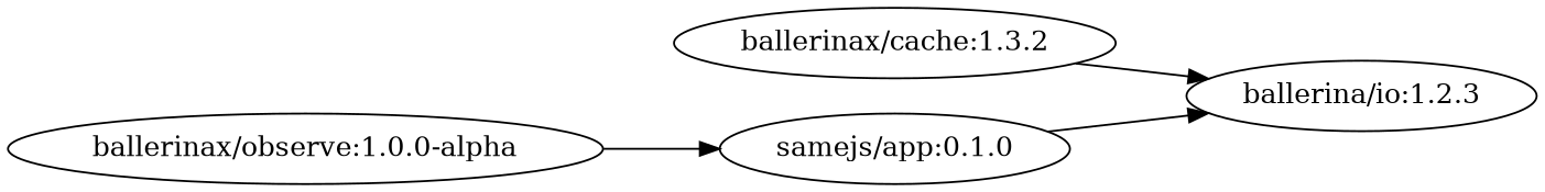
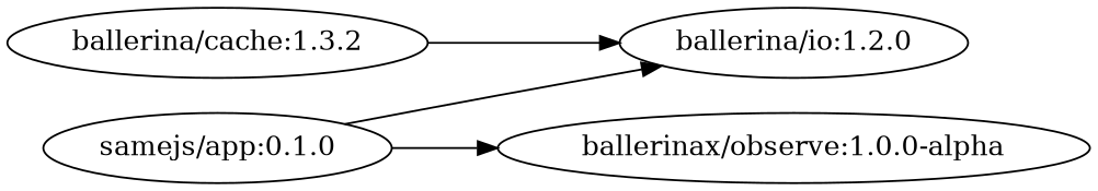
  digraph {
    rankdir=LR
-   "ballerina/cache:1.3.2" [label="ballerinax/cache:1.3.2"]
-   "ballerina/io:1.2.0" [label="ballerina/io:1.2.3"]
+   "ballerina/cache:1.3.2"
+   "ballerina/io:1.2.0"
    "samejs/app:0.1.0"
    "ballerinax/observe:1.0.0-alpha"
    "ballerina/cache:1.3.2" -> "ballerina/io:1.2.0"
    "samejs/app:0.1.0" -> "ballerina/io:1.2.0"
-   "ballerinax/observe:1.0.0-alpha" -> "samejs/app:0.1.0"
+   "samejs/app:0.1.0" -> "ballerinax/observe:1.0.0-alpha"
  }
